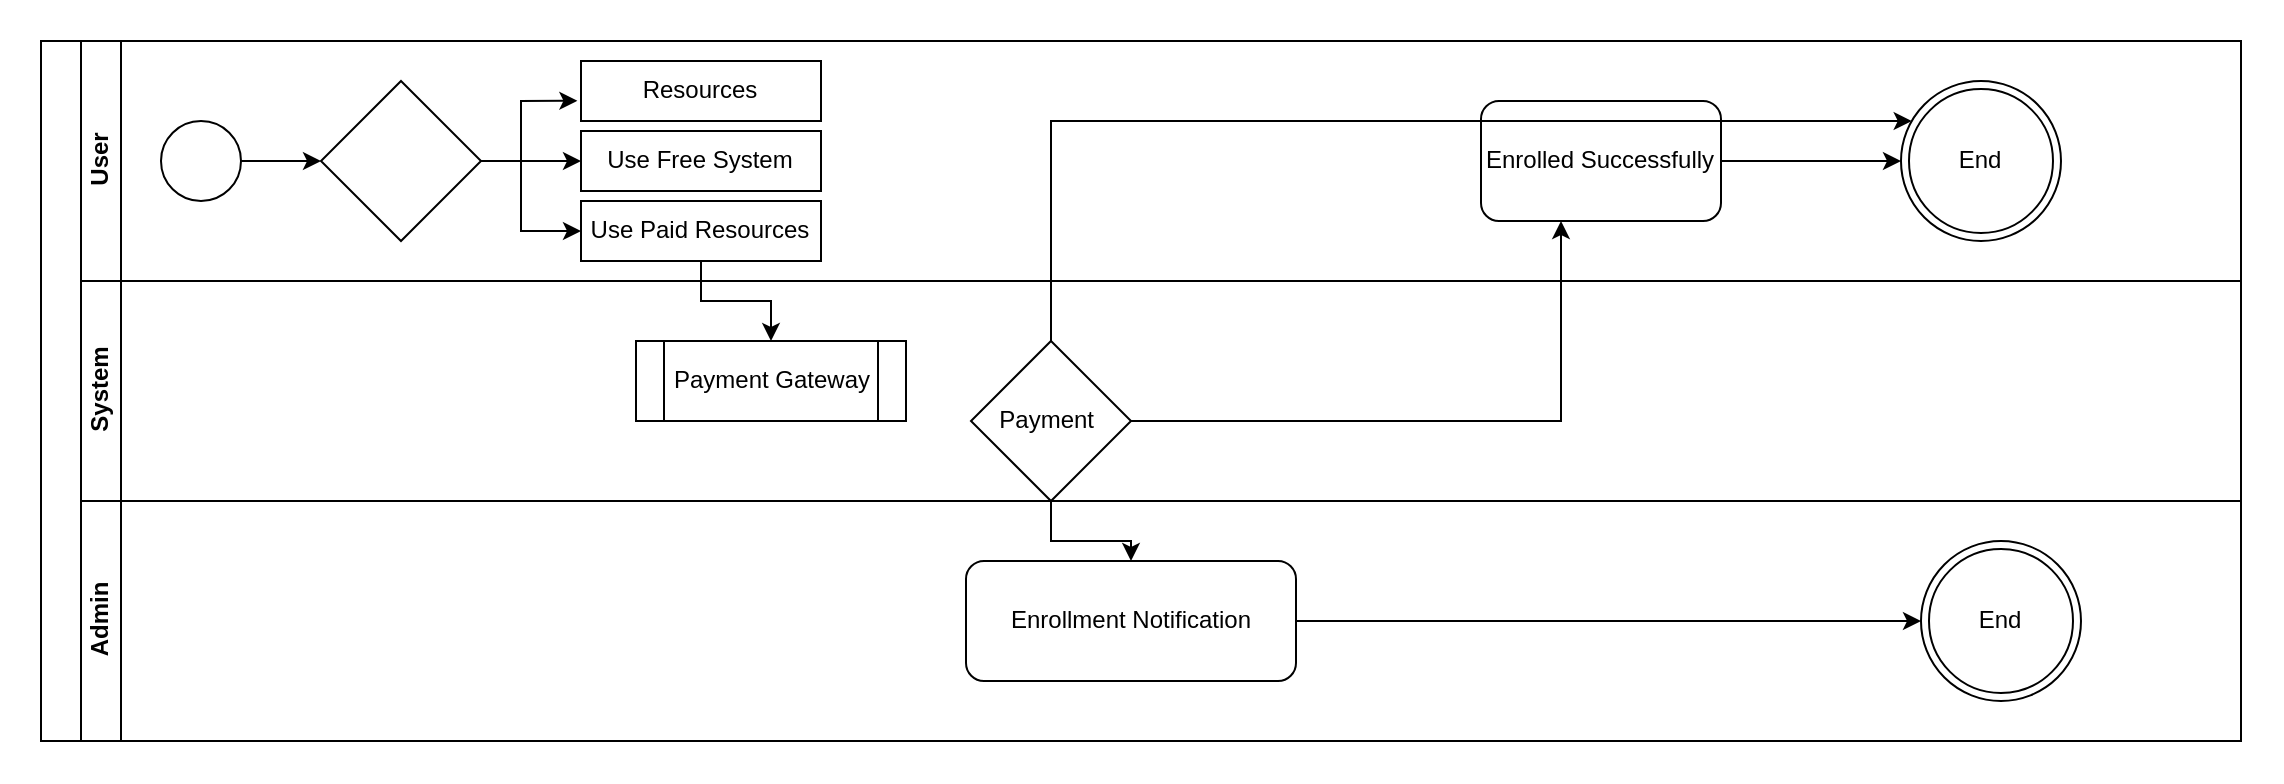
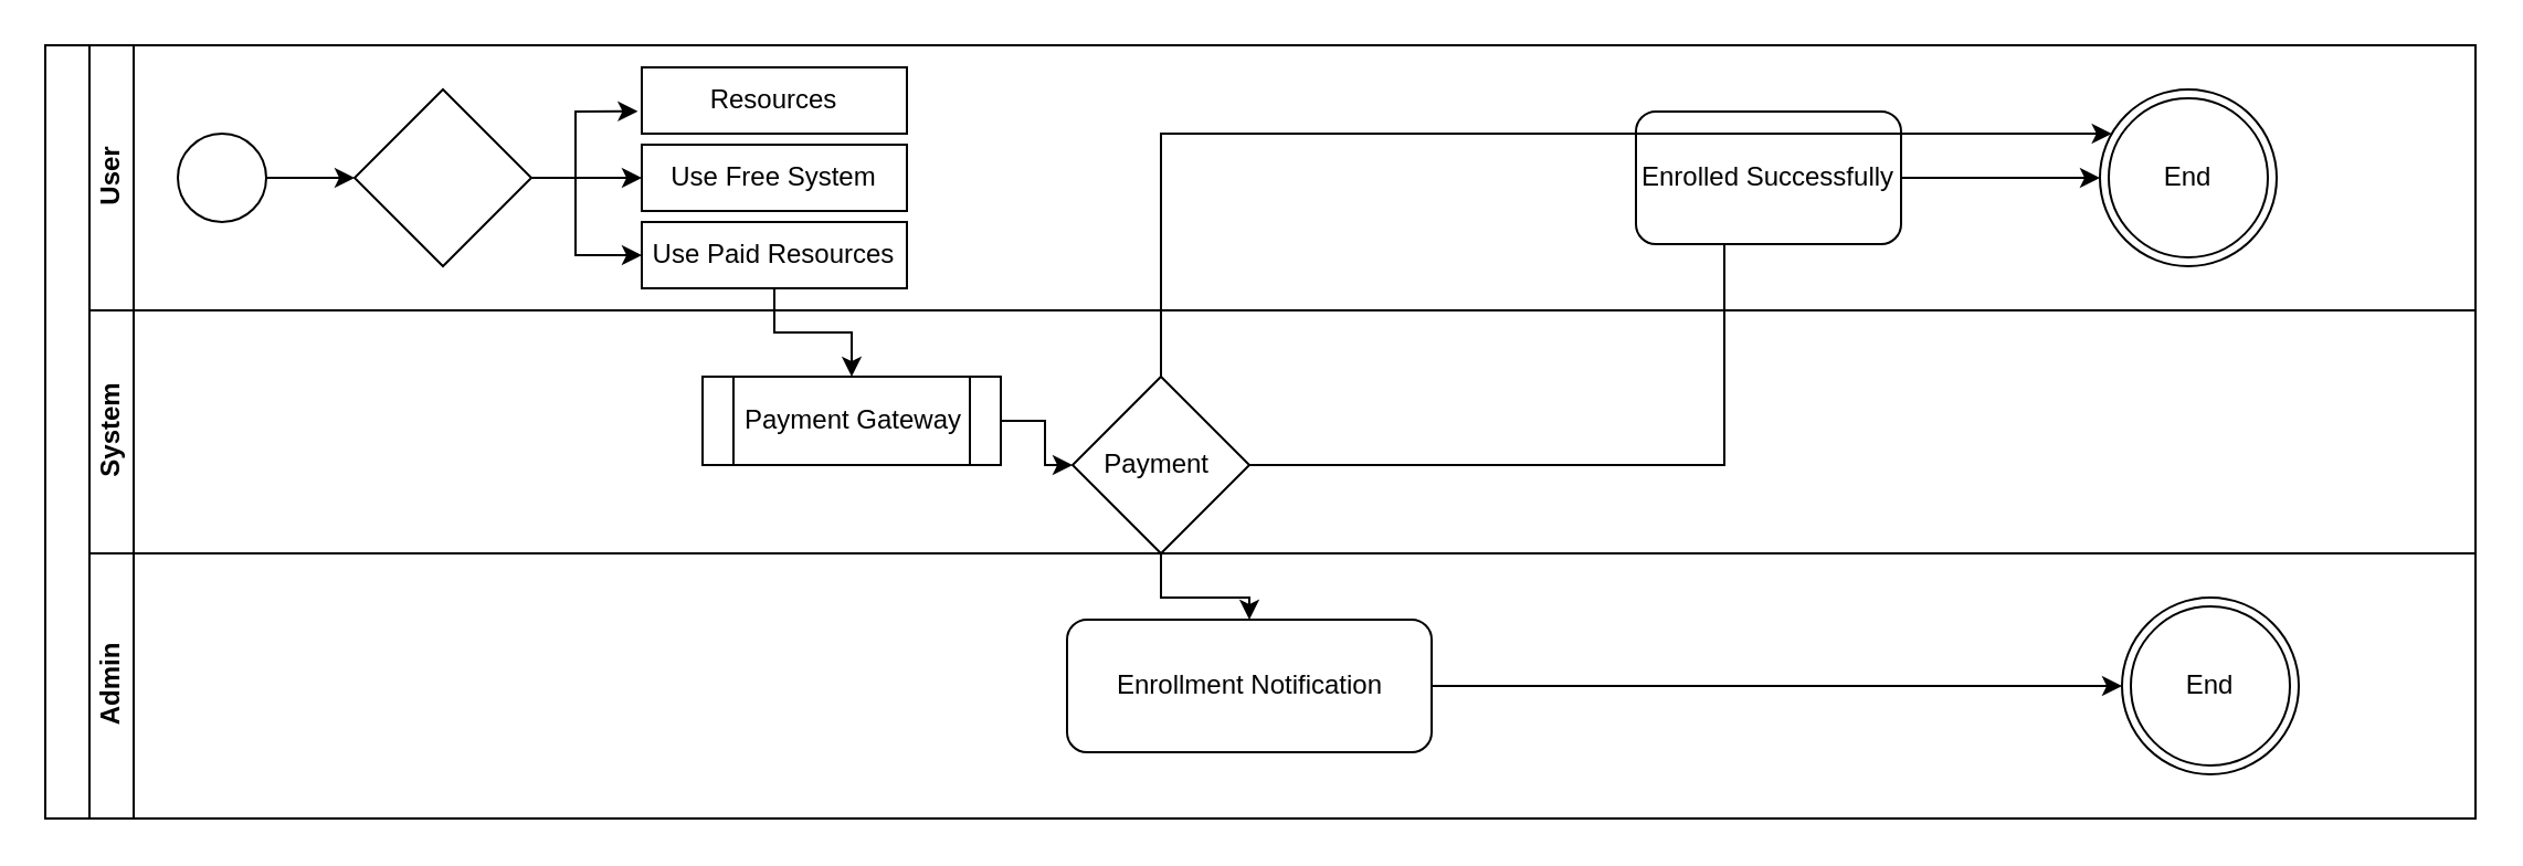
  <mxCell id="0" />
  <mxCell id="1" parent="0" />
  <mxCell id="2" value="&amp;nbsp;" style="swimlane;html=1;childLayout=stackLayout;resizeParent=1;resizeParentMax=0;horizontal=0;startSize=20;horizontalStack=0;" parent="1" vertex="1"><mxGeometry x="20" y="20" width="1100" height="350" as="geometry" /></mxCell>
  <mxCell id="3" value="User" style="swimlane;html=1;startSize=20;horizontal=0;" parent="2" vertex="1"><mxGeometry x="20" width="1080" height="120" as="geometry" /></mxCell>
  <mxCell id="4" value="" style="edgeStyle=orthogonalEdgeStyle;rounded=0;orthogonalLoop=1;jettySize=auto;html=1;entryX=0;entryY=0.5;entryDx=0;entryDy=0;" parent="3" source="5" target="6" edge="1"><mxGeometry relative="1" as="geometry"><mxPoint x="120" y="60" as="targetPoint" /></mxGeometry></mxCell>
  <mxCell id="5" value="" style="ellipse;whiteSpace=wrap;html=1;" parent="3" vertex="1"><mxGeometry x="40" y="40" width="40" height="40" as="geometry" /></mxCell>
  <mxCell id="6" value="" style="rhombus;whiteSpace=wrap;html=1;" vertex="1" parent="3"><mxGeometry x="120" y="20" width="80" height="80" as="geometry" /></mxCell>
  <mxCell id="7" value="Resources" style="rounded=0;whiteSpace=wrap;html=1;" vertex="1" parent="3"><mxGeometry x="250" y="10" width="120" height="30" as="geometry" /></mxCell>
  <mxCell id="8" value="Use Free System" style="rounded=0;whiteSpace=wrap;html=1;" vertex="1" parent="3"><mxGeometry x="250" y="45" width="120" height="30" as="geometry" /></mxCell>
  <mxCell id="9" value="Use Paid Resources" style="rounded=0;whiteSpace=wrap;html=1;" vertex="1" parent="3"><mxGeometry x="250" y="80" width="120" height="30" as="geometry" /></mxCell>
  <mxCell id="10" value="" style="endArrow=none;html=1;rounded=0;exitX=1;exitY=0.5;exitDx=0;exitDy=0;" edge="1" parent="3" source="6"><mxGeometry width="50" height="50" relative="1" as="geometry"><mxPoint x="200" y="85" as="sourcePoint" /><mxPoint x="220" y="60" as="targetPoint" /></mxGeometry></mxCell>
  <mxCell id="11" value="" style="endArrow=classic;html=1;rounded=0;entryX=-0.015;entryY=0.662;entryDx=0;entryDy=0;entryPerimeter=0;" edge="1" parent="3" target="7"><mxGeometry width="50" height="50" relative="1" as="geometry"><mxPoint x="220" y="60" as="sourcePoint" /><mxPoint x="270" y="10" as="targetPoint" /><Array as="points"><mxPoint x="220" y="30" /></Array></mxGeometry></mxCell>
  <mxCell id="12" value="" style="endArrow=classic;html=1;rounded=0;entryX=0;entryY=0.5;entryDx=0;entryDy=0;" edge="1" parent="3" target="9"><mxGeometry width="50" height="50" relative="1" as="geometry"><mxPoint x="220" y="60" as="sourcePoint" /><mxPoint x="220" y="110" as="targetPoint" /><Array as="points"><mxPoint x="220" y="95" /></Array></mxGeometry></mxCell>
  <mxCell id="13" value="" style="endArrow=classic;html=1;rounded=0;" edge="1" parent="3" target="8"><mxGeometry width="50" height="50" relative="1" as="geometry"><mxPoint x="220" y="60" as="sourcePoint" /><mxPoint x="280" y="20" as="targetPoint" /></mxGeometry></mxCell>
  <mxCell id="14" style="edgeStyle=orthogonalEdgeStyle;rounded=0;orthogonalLoop=1;jettySize=auto;html=1;" edge="1" parent="3" source="15" target="16"><mxGeometry relative="1" as="geometry" /></mxCell>
  <mxCell id="15" value="Enrolled Successfully" style="rounded=1;whiteSpace=wrap;html=1;" vertex="1" parent="3"><mxGeometry x="700" y="30" width="120" height="60" as="geometry" /></mxCell>
  <mxCell id="16" value="End" style="ellipse;shape=doubleEllipse;whiteSpace=wrap;html=1;aspect=fixed;" vertex="1" parent="3"><mxGeometry x="910" y="20" width="80" height="80" as="geometry" /></mxCell>
  <mxCell id="17" value="System" style="swimlane;html=1;startSize=20;horizontal=0;" parent="2" vertex="1"><mxGeometry x="20" y="120" width="1080" height="110" as="geometry" /></mxCell>
  <mxCell id="18" value="Payment Gateway" style="shape=process;whiteSpace=wrap;html=1;backgroundOutline=1;" vertex="1" parent="17"><mxGeometry x="277.5" y="30" width="135" height="40" as="geometry" /></mxCell>
  <mxCell id="19" value="Admin" style="swimlane;html=1;startSize=20;horizontal=0;" parent="2" vertex="1"><mxGeometry x="20" y="230" width="1080" height="120" as="geometry" /></mxCell>
  <mxCell id="20" style="edgeStyle=orthogonalEdgeStyle;rounded=0;orthogonalLoop=1;jettySize=auto;html=1;entryX=0;entryY=0.5;entryDx=0;entryDy=0;" edge="1" parent="19" source="21" target="22"><mxGeometry relative="1" as="geometry" /></mxCell>
  <mxCell id="21" value="Enrollment Notification" style="rounded=1;whiteSpace=wrap;html=1;" vertex="1" parent="19"><mxGeometry x="442.5" y="30" width="165" height="60" as="geometry" /></mxCell>
  <mxCell id="22" value="End" style="ellipse;shape=doubleEllipse;whiteSpace=wrap;html=1;aspect=fixed;" vertex="1" parent="19"><mxGeometry x="920" y="20" width="80" height="80" as="geometry" /></mxCell>
  <mxCell id="23" value="" style="edgeStyle=orthogonalEdgeStyle;rounded=0;orthogonalLoop=1;jettySize=auto;html=1;" edge="1" parent="2" source="9" target="18"><mxGeometry relative="1" as="geometry"><mxPoint x="330" y="160" as="targetPoint" /></mxGeometry></mxCell>
- <mxCell id="24" value="" style="edgeStyle=orthogonalEdgeStyle;rounded=0;orthogonalLoop=1;jettySize=auto;html=1;" edge="1" parent="1" source="27" target="15"><mxGeometry relative="1" as="geometry"><Array as="points"><mxPoint x="780" y="210" /></Array></mxGeometry></mxCell>
+ <mxCell id="24" value="" style="edgeStyle=orthogonalEdgeStyle;rounded=0;orthogonalLoop=1;jettySize=auto;html=1;endArrow=none;" edge="1" parent="1" source="27" target="15"><mxGeometry relative="1" as="geometry"><Array as="points"><mxPoint x="780" y="210" /></Array></mxGeometry></mxCell>
  <mxCell id="25" value="" style="edgeStyle=orthogonalEdgeStyle;rounded=0;orthogonalLoop=1;jettySize=auto;html=1;" edge="1" parent="1" source="27" target="21"><mxGeometry relative="1" as="geometry" /></mxCell>
  <mxCell id="26" style="edgeStyle=orthogonalEdgeStyle;rounded=0;orthogonalLoop=1;jettySize=auto;html=1;" edge="1" parent="1" source="27" target="16"><mxGeometry relative="1" as="geometry"><Array as="points"><mxPoint x="525" y="60" /></Array></mxGeometry></mxCell>
  <mxCell id="27" value="Payment&amp;nbsp;" style="rhombus;whiteSpace=wrap;html=1;" vertex="1" parent="1"><mxGeometry x="485" y="170" width="80" height="80" as="geometry" /></mxCell>
+ <mxCell id="28" value="" style="edgeStyle=orthogonalEdgeStyle;rounded=0;orthogonalLoop=1;jettySize=auto;html=1;" edge="1" parent="1" source="18" target="27"><mxGeometry relative="1" as="geometry" /></mxCell>
